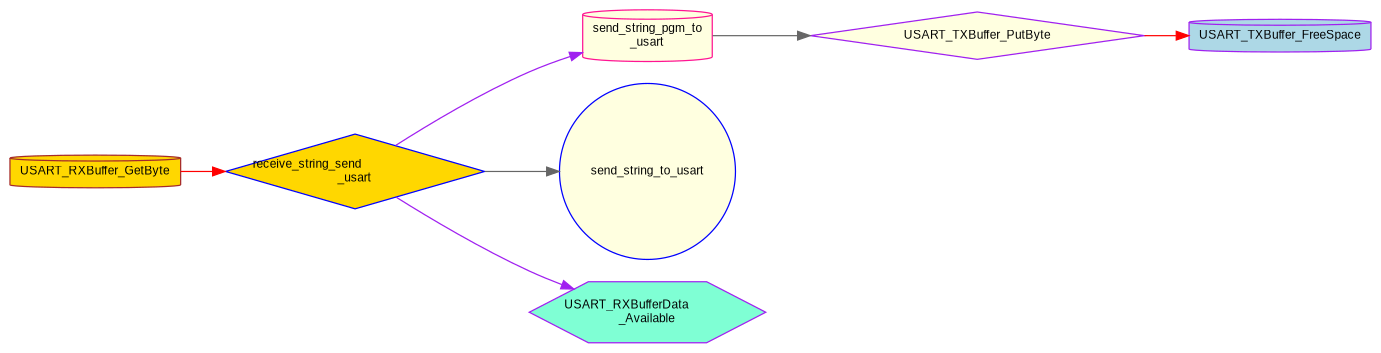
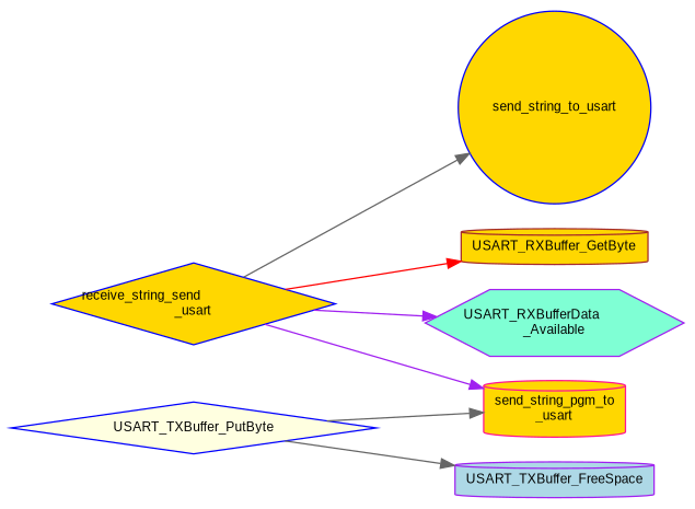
  digraph {
    fontname="Liberation Sans"
    rankdir=LR
    node [color=blue fillcolor=lightyellow fontname="Liberation Sans" fontsize=10 shape=cylinder style=filled]
    edge [color=purple fontname="Liberation Sans" fontsize=10 labelfontname=Helvetica labelfontsize=10 style=solid]
    n1 [fillcolor=gold fontcolor=black height=0.2 label="receive_string_send\l_usart" shape=diamond width=0.4]
-   n2 [color=deeppink height=0.2 label="send_string_pgm_to\l_usart" width=0.4]
-   n3 [height=0.2 label=send_string_to_usart shape=circle width=0.4]
+   n2 [color=deeppink fillcolor=gold height=0.2 label="send_string_pgm_to\l_usart" width=0.4]
+   n3 [fillcolor=gold height=0.2 label=send_string_to_usart shape=circle width=0.4]
    n4 [color=brown fillcolor=gold height=0.2 label=USART_RXBuffer_GetByte width=0.4]
    n5 [color=purple fillcolor=aquamarine height=0.2 label="USART_RXBufferData\l_Available" shape=hexagon width=0.4]
-   n6 [color=purple height=0.2 label=USART_TXBuffer_PutByte shape=diamond width=0.4]
+   n6 [height=0.2 label=USART_TXBuffer_PutByte shape=diamond width=0.4]
    n7 [color=purple fillcolor=lightblue height=0.2 label=USART_TXBuffer_FreeSpace width=0.4]
    n1 -> n2
    n1 -> n3 [color=gray40]
-   n4 -> n1 [color=red]
+   n1 -> n4 [color=red]
    n1 -> n5
-   n2 -> n6 [color=gray40]
-   n6 -> n7 [color=red]
+   n6 -> n2 [color=gray40]
+   n6 -> n7 [color=gray40]
  }
